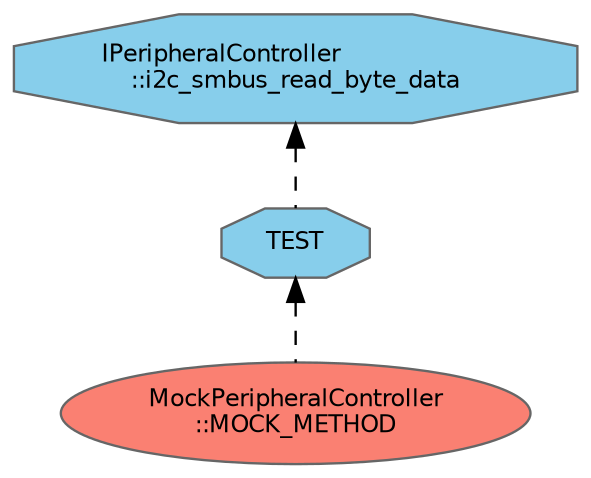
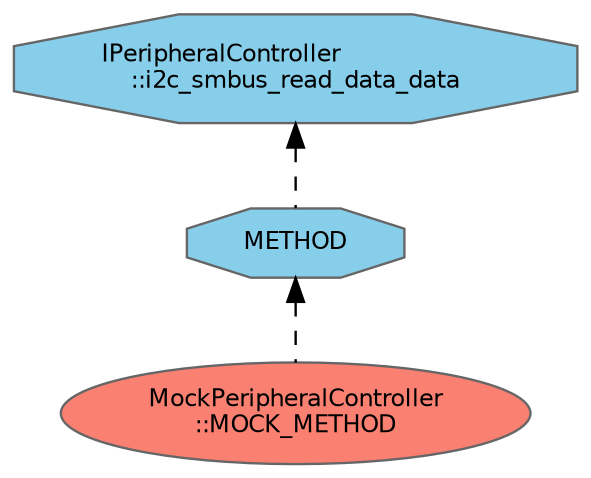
  digraph {
    rankdir=TB
    node [color=grey40 fillcolor=skyblue fontname=Helvetica fontsize=10 shape=octagon style=filled]
    edge [color=black dir=back fontname=Helvetica fontsize=10 labelfontname=Helvetica labelfontsize=10 style=dashed]
-   n1 [color=gray40 fontcolor=black height=0.2 label="IPeripheralController\l::i2c_smbus_read_byte_data" width=0.4]
-   n2 [height=0.2 label=TEST width=0.4]
+   n1 [color=gray40 fontcolor=black height=0.2 label="IPeripheralController\l::i2c_smbus_read_data_data" width=0.4]
+   n2 [height=0.2 label=METHOD width=0.4]
    n3 [fillcolor=salmon height=0.2 label="MockPeripheralController\l::MOCK_METHOD" shape=ellipse width=0.4]
    n1 -> n2
    n2 -> n3
  }
